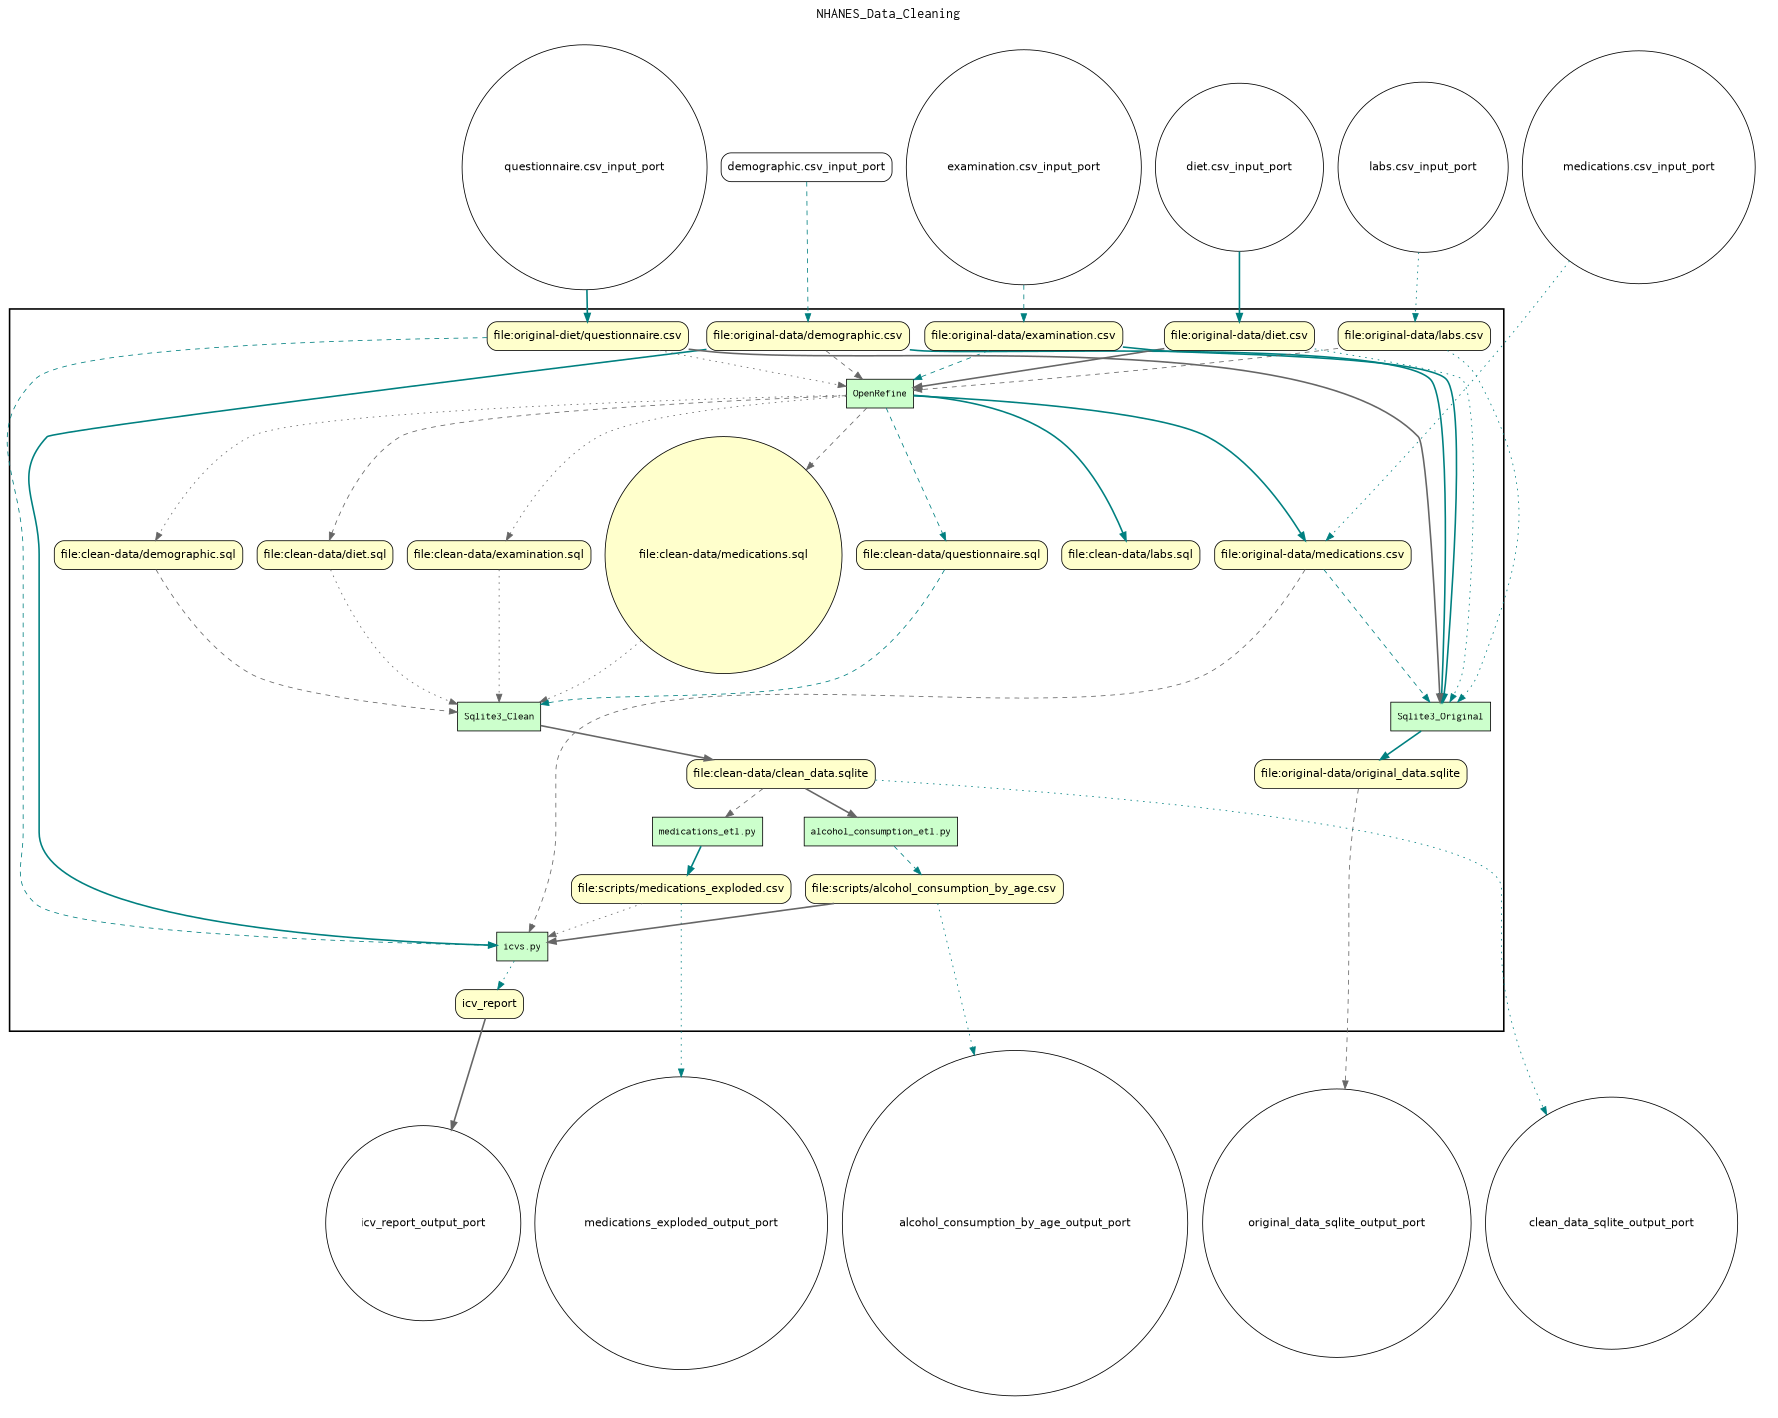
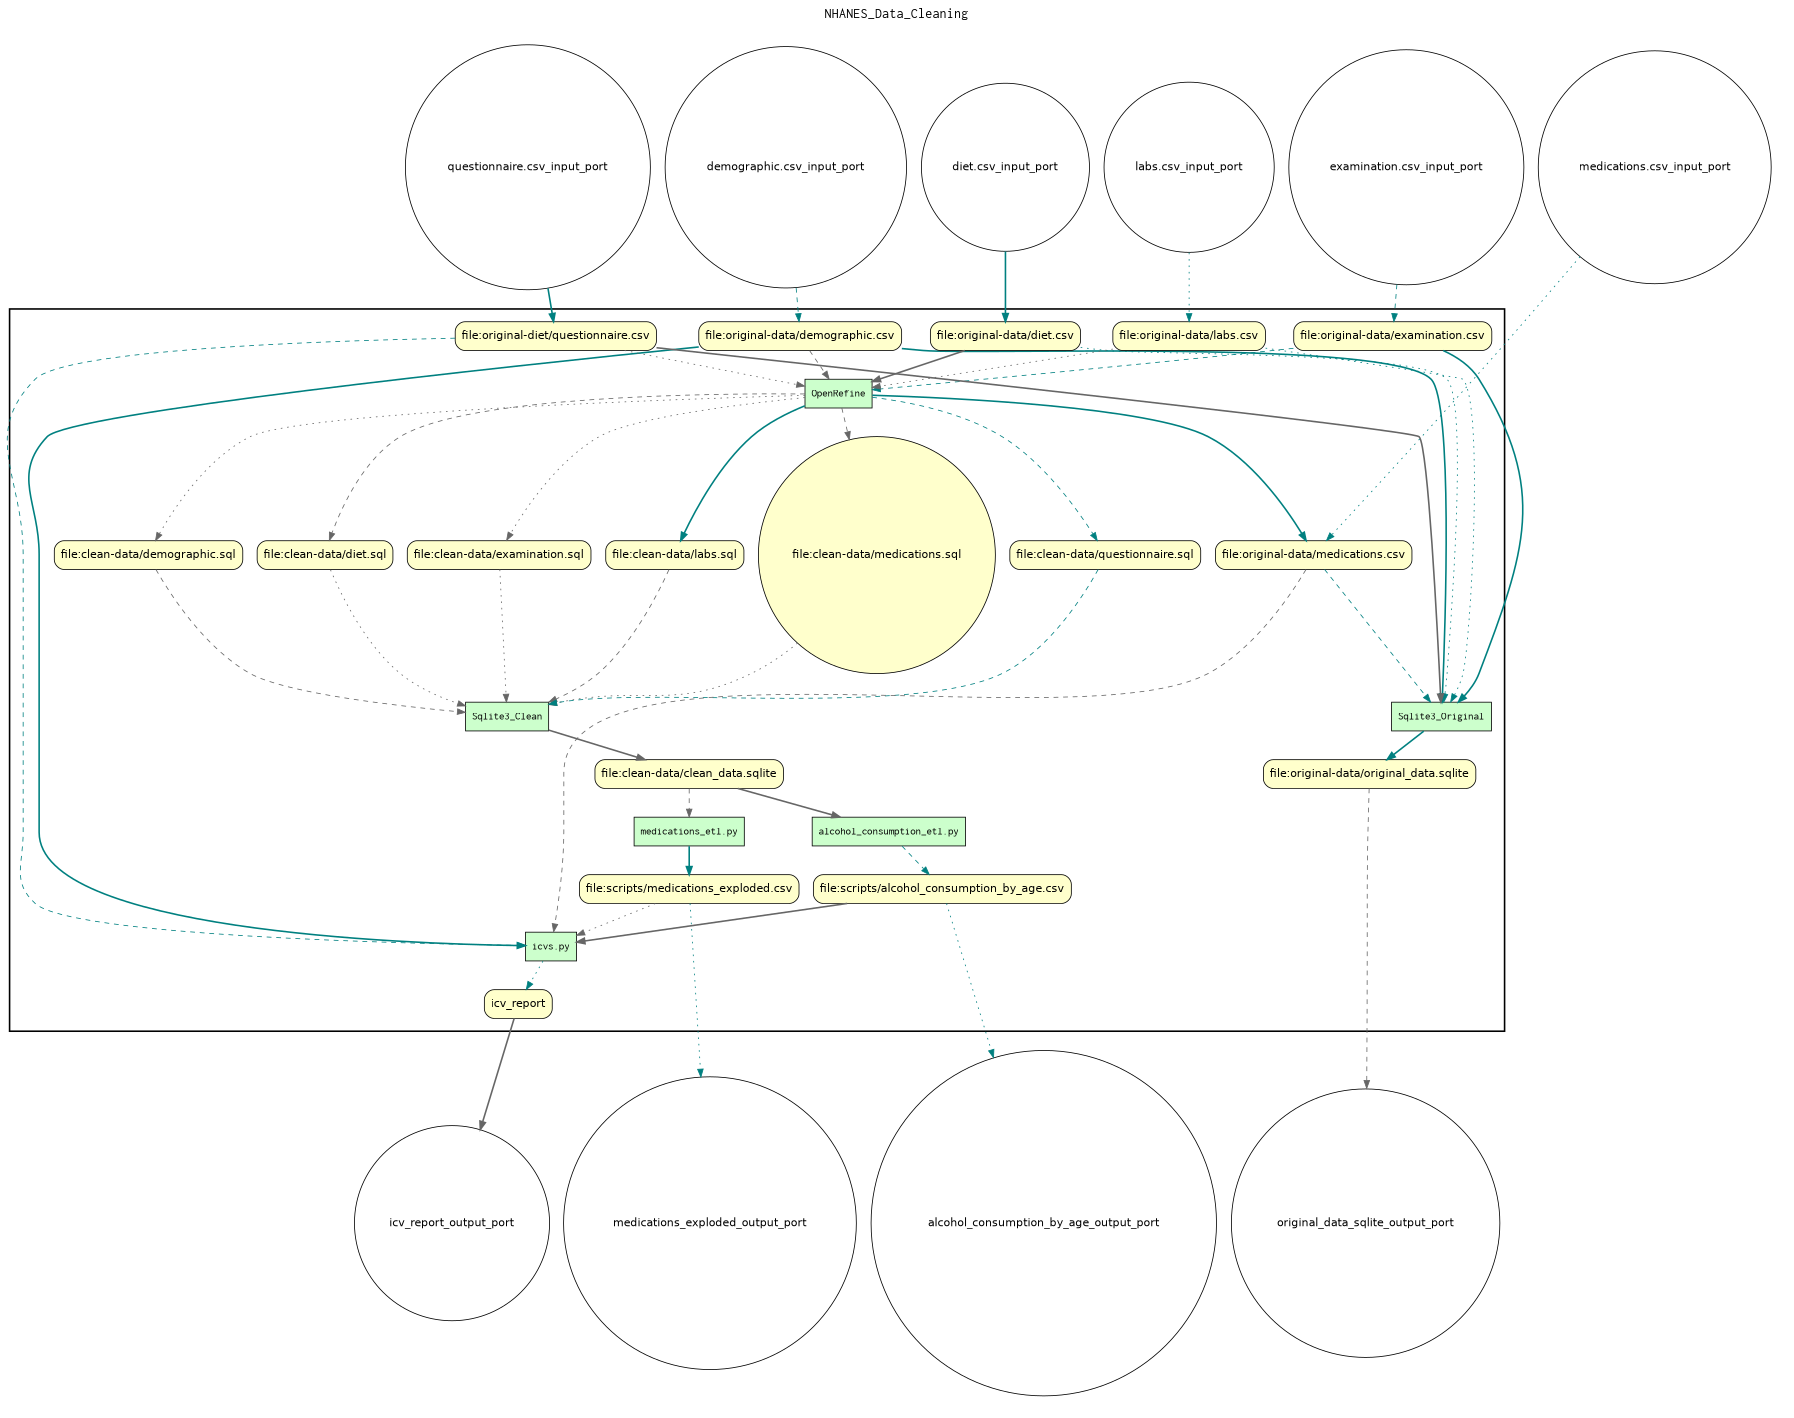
  digraph {
    fontname=Courier
    fontsize=18
    label=NHANES_Data_Cleaning
    labelloc=t
    rankdir=TB
    node [fillcolor="#FFFFCC" fontname=Helvetica peripheries=1 shape=box style="rounded,filled"]
    edge [color=teal style=dashed]
    OpenRefine [fillcolor="#CCFFCC" fontname=Courier style=filled]
    n2 [label="file:clean-data/demographic.sql"]
    n3 [label="file:clean-data/diet.sql"]
    n4 [label="file:clean-data/examination.sql"]
    n5 [label="file:clean-data/labs.sql"]
    n6 [label="file:clean-data/medications.sql" shape=circle]
    n7 [label="file:clean-data/questionnaire.sql"]
    Sqlite3_Original [fillcolor="#CCFFCC" fontname=Courier style=filled]
    n9 [label="file:original-data/original_data.sqlite"]
    Sqlite3_Clean [fillcolor="#CCFFCC" fontname=Courier style=filled]
    n11 [label="file:clean-data/clean_data.sqlite"]
    "medications_etl.py" [fillcolor="#CCFFCC" fontname=Courier style=filled]
    n13 [label="file:scripts/medications_exploded.csv"]
    "alcohol_consumption_etl.py" [fillcolor="#CCFFCC" fontname=Courier style=filled]
    n15 [label="file:scripts/alcohol_consumption_by_age.csv"]
    "icvs.py" [fillcolor="#CCFFCC" fontname=Courier style=filled]
    icv_report
    n18 [label="file:original-data/demographic.csv"]
    n19 [label="file:original-data/diet.csv"]
    n20 [label="file:original-data/examination.csv"]
    n21 [label="file:original-data/labs.csv"]
    n22 [label="file:original-data/medications.csv"]
    n23 [label="file:original-diet/questionnaire.csv"]
-   "demographic.csv_input_port" [fillcolor="#FFFFFF" width=0.2]
+   "demographic.csv_input_port" [fillcolor="#FFFFFF" shape=circle width=0.2]
    "diet.csv_input_port" [fillcolor="#FFFFFF" shape=circle width=0.2]
    "examination.csv_input_port" [fillcolor="#FFFFFF" shape=circle width=0.2]
    "labs.csv_input_port" [fillcolor="#FFFFFF" shape=circle width=0.2]
    "medications.csv_input_port" [fillcolor="#FFFFFF" shape=circle width=0.2]
    "questionnaire.csv_input_port" [fillcolor="#FFFFFF" shape=circle width=0.2]
    original_data_sqlite_output_port [fillcolor="#FFFFFF" shape=circle width=0.2]
-   clean_data_sqlite_output_port [fillcolor="#FFFFFF" shape=circle width=0.2]
    alcohol_consumption_by_age_output_port [fillcolor="#FFFFFF" shape=circle width=0.2]
    medications_exploded_output_port [fillcolor="#FFFFFF" shape=circle width=0.2]
    icv_report_output_port [fillcolor="#FFFFFF" shape=circle width=0.2]
    subgraph cluster_1 {
      color=black
      label=""
      penwidth=2
      subgraph cluster_2 {
        color=white
        label=""
        penwidth=2
        OpenRefine
        n2
        n3
        n4
        n5
        n6
        n7
        Sqlite3_Original
        n9
        Sqlite3_Clean
        n11
        "medications_etl.py"
        n13
        "alcohol_consumption_etl.py"
        n15
        "icvs.py"
        icv_report
        n18
        n19
        n20
        n21
        n22
        n23
      }
    }
    subgraph cluster_3 {
      color=white
      label=""
      subgraph cluster_4 {
        color=white
        label=""
        "demographic.csv_input_port"
        "diet.csv_input_port"
        "examination.csv_input_port"
        "labs.csv_input_port"
        "medications.csv_input_port"
        "questionnaire.csv_input_port"
      }
    }
    subgraph cluster_5 {
      color=white
      label=""
      subgraph cluster_6 {
        color=white
        label=""
        original_data_sqlite_output_port
-       clean_data_sqlite_output_port
        alcohol_consumption_by_age_output_port
        medications_exploded_output_port
        icv_report_output_port
      }
    }
    OpenRefine -> n2 [color=gray40 style=dotted]
    OpenRefine -> n3 [color=gray40]
    OpenRefine -> n4 [color=gray40 style=dotted]
    OpenRefine -> n5 [style=bold]
    OpenRefine -> n6 [color=gray40]
    OpenRefine -> n7
    OpenRefine -> n22 [style=bold]
    n2 -> Sqlite3_Clean [color=gray40]
    n3 -> Sqlite3_Clean [color=gray40 style=dotted]
    n4 -> Sqlite3_Clean [color=gray40 style=dotted]
+   n5 -> Sqlite3_Clean [color=gray40]
    n6 -> Sqlite3_Clean [color=gray40 style=dotted]
    n7 -> Sqlite3_Clean
    Sqlite3_Original -> n9 [style=bold]
    n9 -> original_data_sqlite_output_port [color=gray40]
    Sqlite3_Clean -> n11 [color=gray40 style=bold]
    n11 -> "medications_etl.py" [color=gray40]
    n11 -> "alcohol_consumption_etl.py" [color=gray40 style=bold]
-   n11 -> clean_data_sqlite_output_port [style=dotted]
    "medications_etl.py" -> n13 [style=bold]
    n13 -> "icvs.py" [color=gray40 style=dotted]
    n13 -> medications_exploded_output_port [style=dotted]
    "alcohol_consumption_etl.py" -> n15
    n15 -> "icvs.py" [color=gray40 style=bold]
    n15 -> alcohol_consumption_by_age_output_port [style=dotted]
    "icvs.py" -> icv_report [style=dotted]
    icv_report -> icv_report_output_port [color=gray40 style=bold]
    n18 -> OpenRefine [color=gray40]
    n18 -> Sqlite3_Original [style=bold]
    n18 -> "icvs.py" [style=bold]
    n19 -> OpenRefine [color=gray40 style=bold]
    n19 -> Sqlite3_Original [style=dotted]
    n20 -> OpenRefine
    n20 -> Sqlite3_Original [style=bold]
-   n21 -> OpenRefine [color=gray40]
+   n21 -> OpenRefine [color=gray40 style=dotted]
    n21 -> Sqlite3_Original [style=dotted]
    n22 -> Sqlite3_Original
    n22 -> "icvs.py" [color=gray40]
    n23 -> OpenRefine [color=gray40 style=dotted]
    n23 -> Sqlite3_Original [color=gray40 style=bold]
    n23 -> "icvs.py"
    "demographic.csv_input_port" -> n18
    "diet.csv_input_port" -> n19 [style=bold]
    "examination.csv_input_port" -> n20
    "labs.csv_input_port" -> n21 [style=dotted]
    "medications.csv_input_port" -> n22 [style=dotted]
    "questionnaire.csv_input_port" -> n23 [style=bold]
  }
